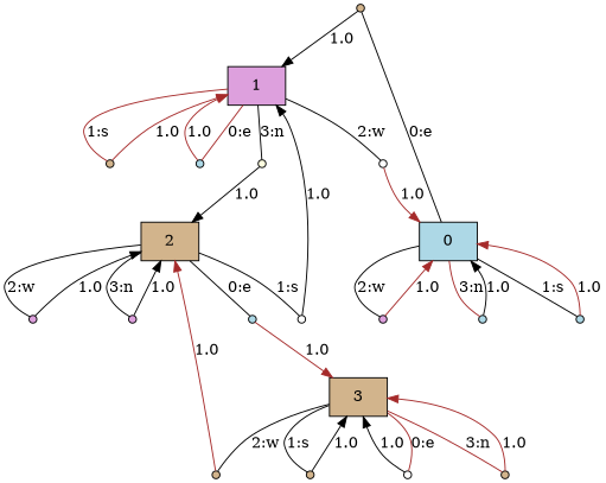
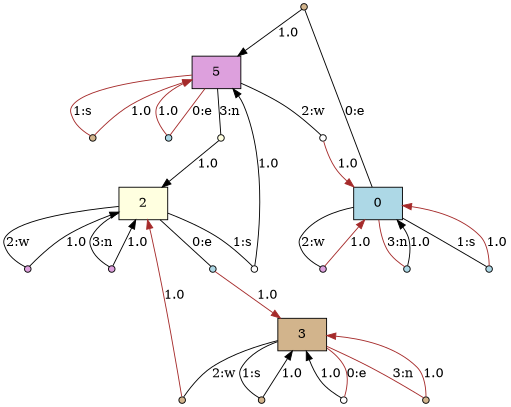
  digraph {
    node [fillcolor=tan shape=point style=filled]
    edge [color=black]
    n0_0 [height=0.1 width=0.1]
-   1 [fillcolor=plum shape=box]
+   1 [fillcolor=plum shape=box label=5]
    0 [fillcolor=lightblue shape=box]
    n0_1 [fillcolor=lightblue height=0.1 width=0.1]
    n0_2 [fillcolor=plum height=0.1 width=0.1]
    n0_3 [fillcolor=lightblue height=0.1 width=0.1]
    n1_0 [fillcolor=lightblue height=0.1 width=0.1]
    n1_1 [height=0.1 width=0.1]
    n1_2 [fillcolor=white height=0.1 width=0.1]
    n1_3 [fillcolor=lightyellow height=0.1 width=0.1]
-   2 [shape=box]
+   2 [fillcolor=lightyellow shape=box]
    n2_0 [fillcolor=lightblue height=0.1 width=0.1]
    n2_1 [fillcolor=white height=0.1 width=0.1]
    n2_2 [fillcolor=plum height=0.1 width=0.1]
    n2_3 [fillcolor=plum height=0.1 width=0.1]
    3 [shape=box]
    n3_0 [fillcolor=white height=0.1 width=0.1]
    n3_1 [height=0.1 width=0.1]
    n3_2 [height=0.1 width=0.1]
    n3_3 [height=0.1 width=0.1]
    n0_0 -> 1 [label=1.0]
    1 -> n1_0 [arrowhead=none color=brown label="0:e"]
    1 -> n1_1 [arrowhead=none color=brown label="1:s"]
    1 -> n1_2 [arrowhead=none label="2:w"]
    1 -> n1_3 [arrowhead=none label="3:n"]
    0 -> n0_0 [arrowhead=none label="0:e"]
    0 -> n0_1 [arrowhead=none label="1:s"]
    0 -> n0_2 [arrowhead=none label="2:w"]
    0 -> n0_3 [arrowhead=none color=brown label="3:n"]
    n0_1 -> 0 [color=brown label=1.0]
    n0_2 -> 0 [color=brown label=1.0]
    n0_3 -> 0 [label=1.0]
    n1_0 -> 1 [color=brown label=1.0]
    n1_1 -> 1 [color=brown label=1.0]
    n1_2 -> 0 [color=brown label=1.0]
    n1_3 -> 2 [label=1.0]
    2 -> n2_0 [arrowhead=none label="0:e"]
    2 -> n2_1 [arrowhead=none label="1:s"]
    2 -> n2_2 [arrowhead=none label="2:w"]
    2 -> n2_3 [arrowhead=none label="3:n"]
    n2_0 -> 3 [color=brown label=1.0]
    n2_1 -> 1 [label=1.0]
    n2_2 -> 2 [label=1.0]
    n2_3 -> 2 [label=1.0]
    3 -> n3_0 [arrowhead=none color=brown label="0:e"]
    3 -> n3_1 [arrowhead=none label="1:s"]
    3 -> n3_2 [arrowhead=none label="2:w"]
    3 -> n3_3 [arrowhead=none color=brown label="3:n"]
    n3_0 -> 3 [label=1.0]
    n3_1 -> 3 [label=1.0]
    n3_2 -> 2 [color=brown label=1.0]
    n3_3 -> 3 [color=brown label=1.0]
  }
